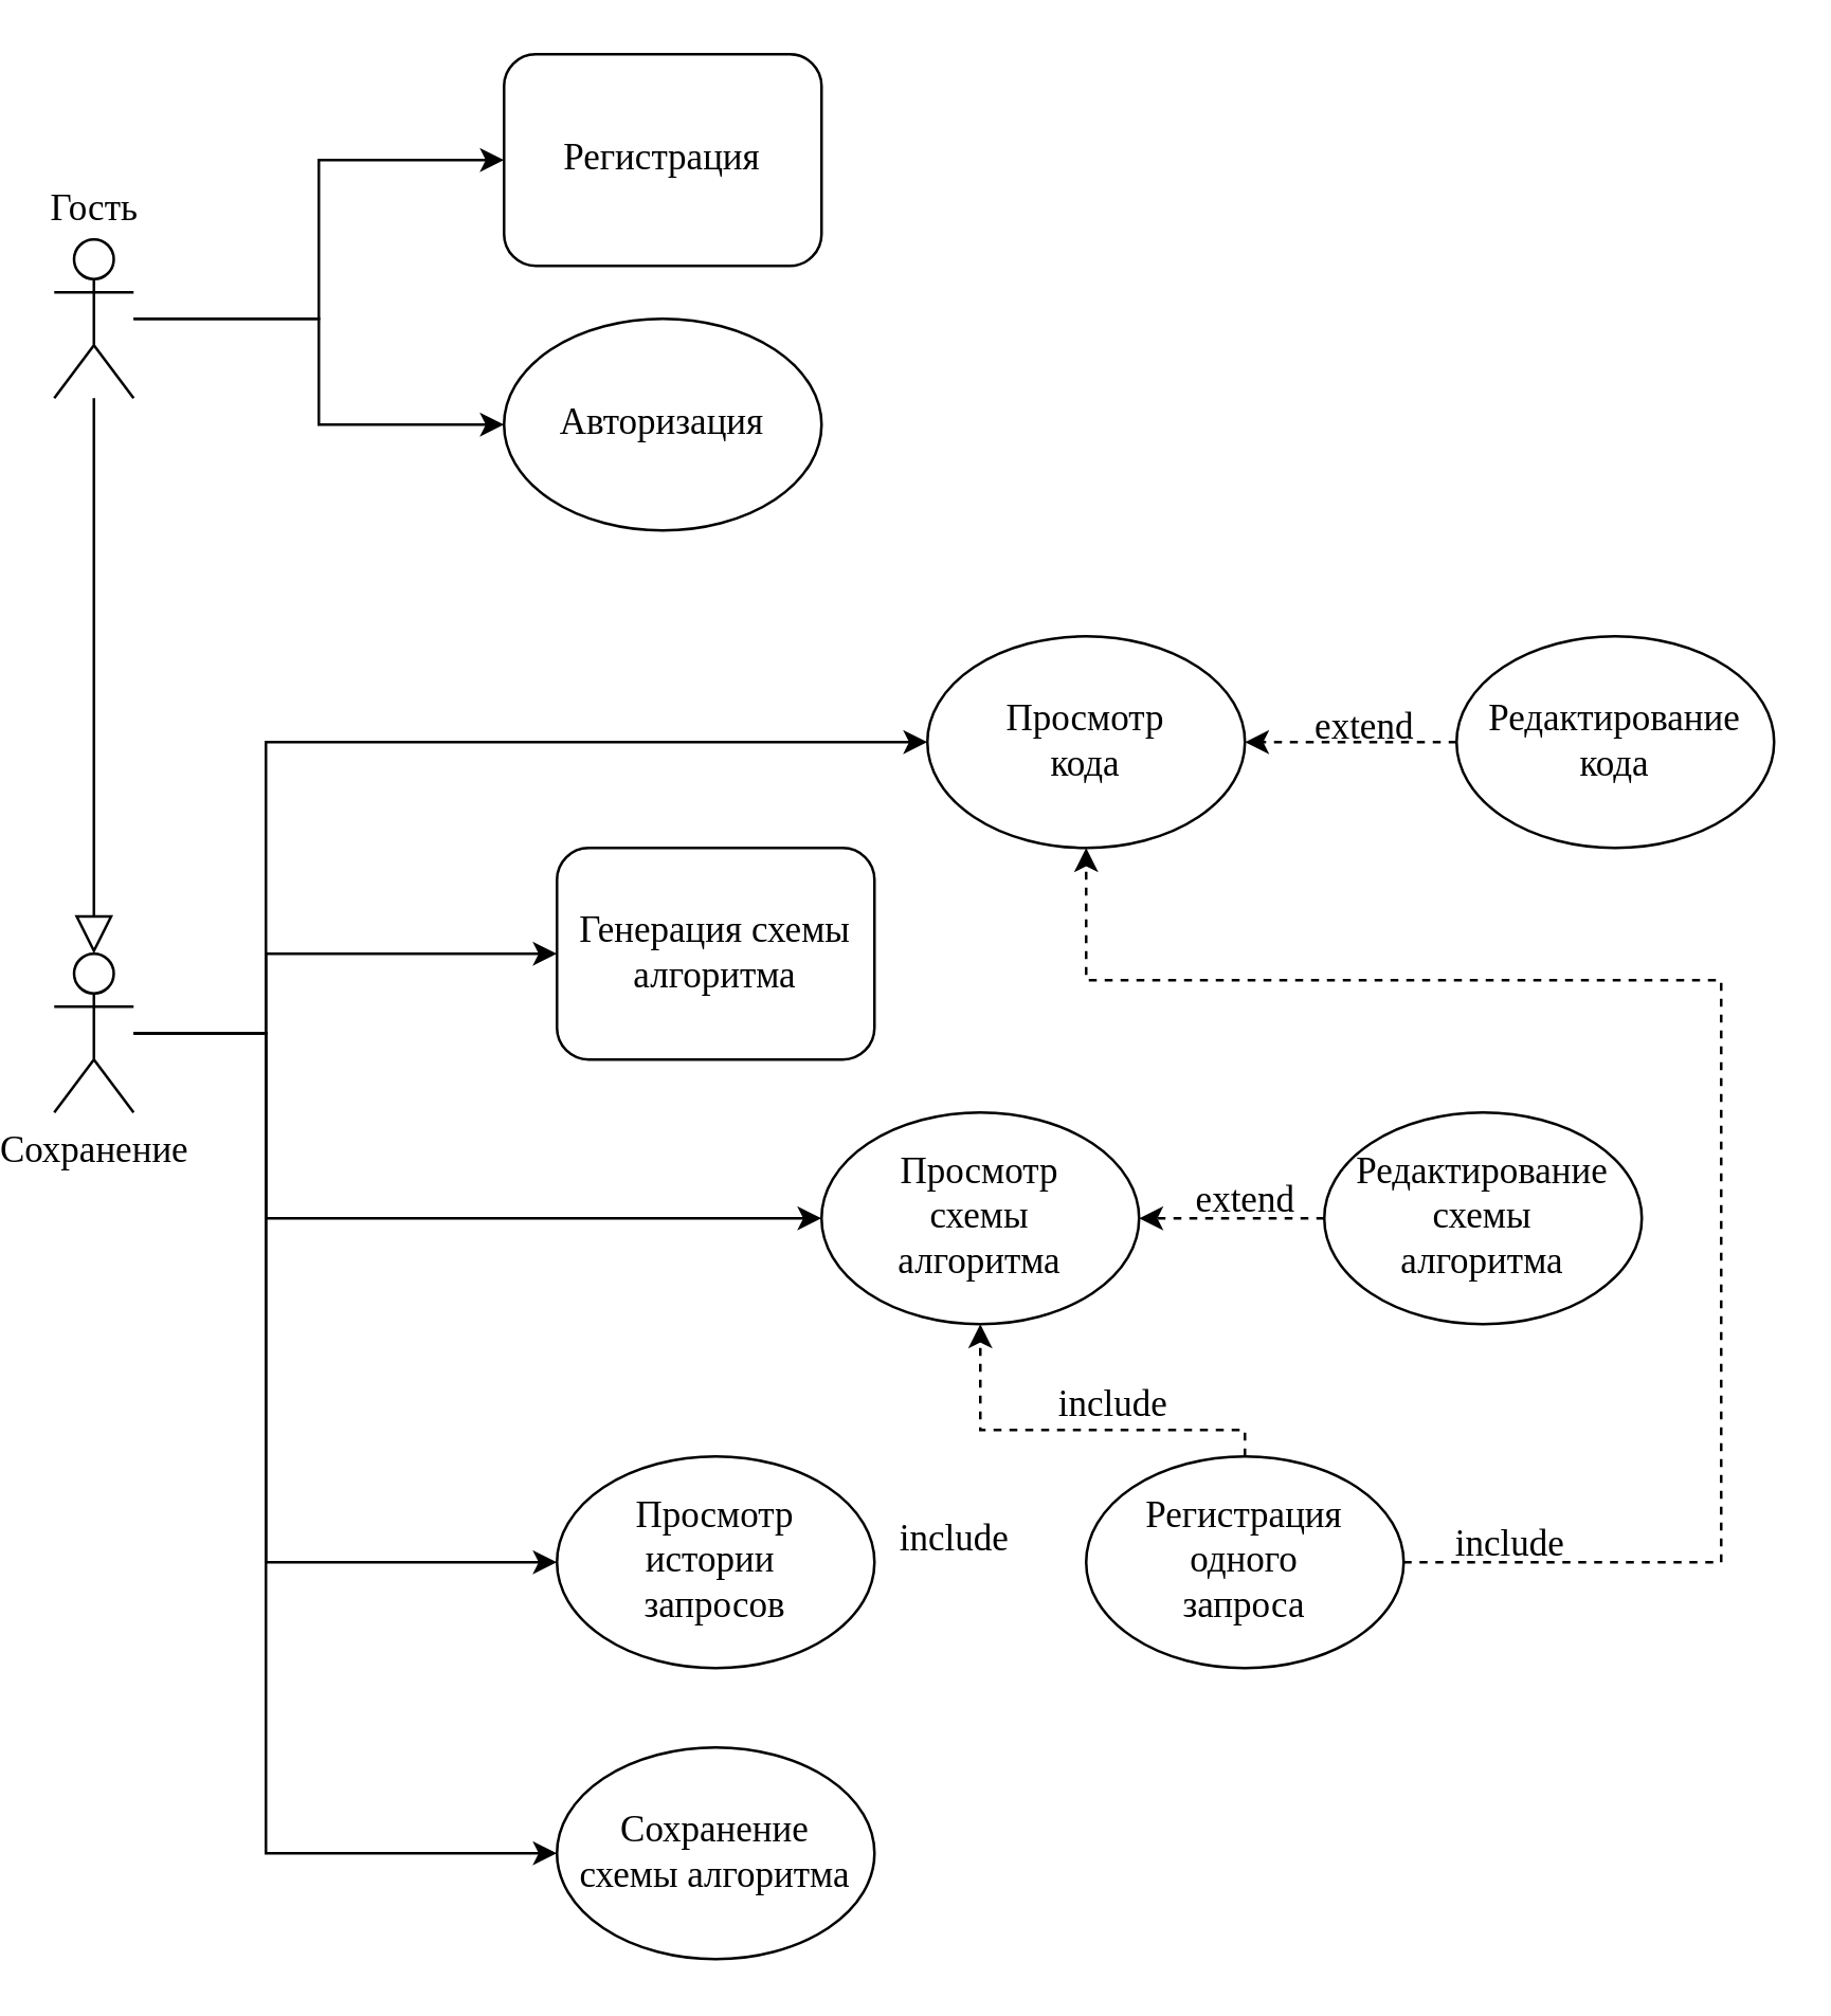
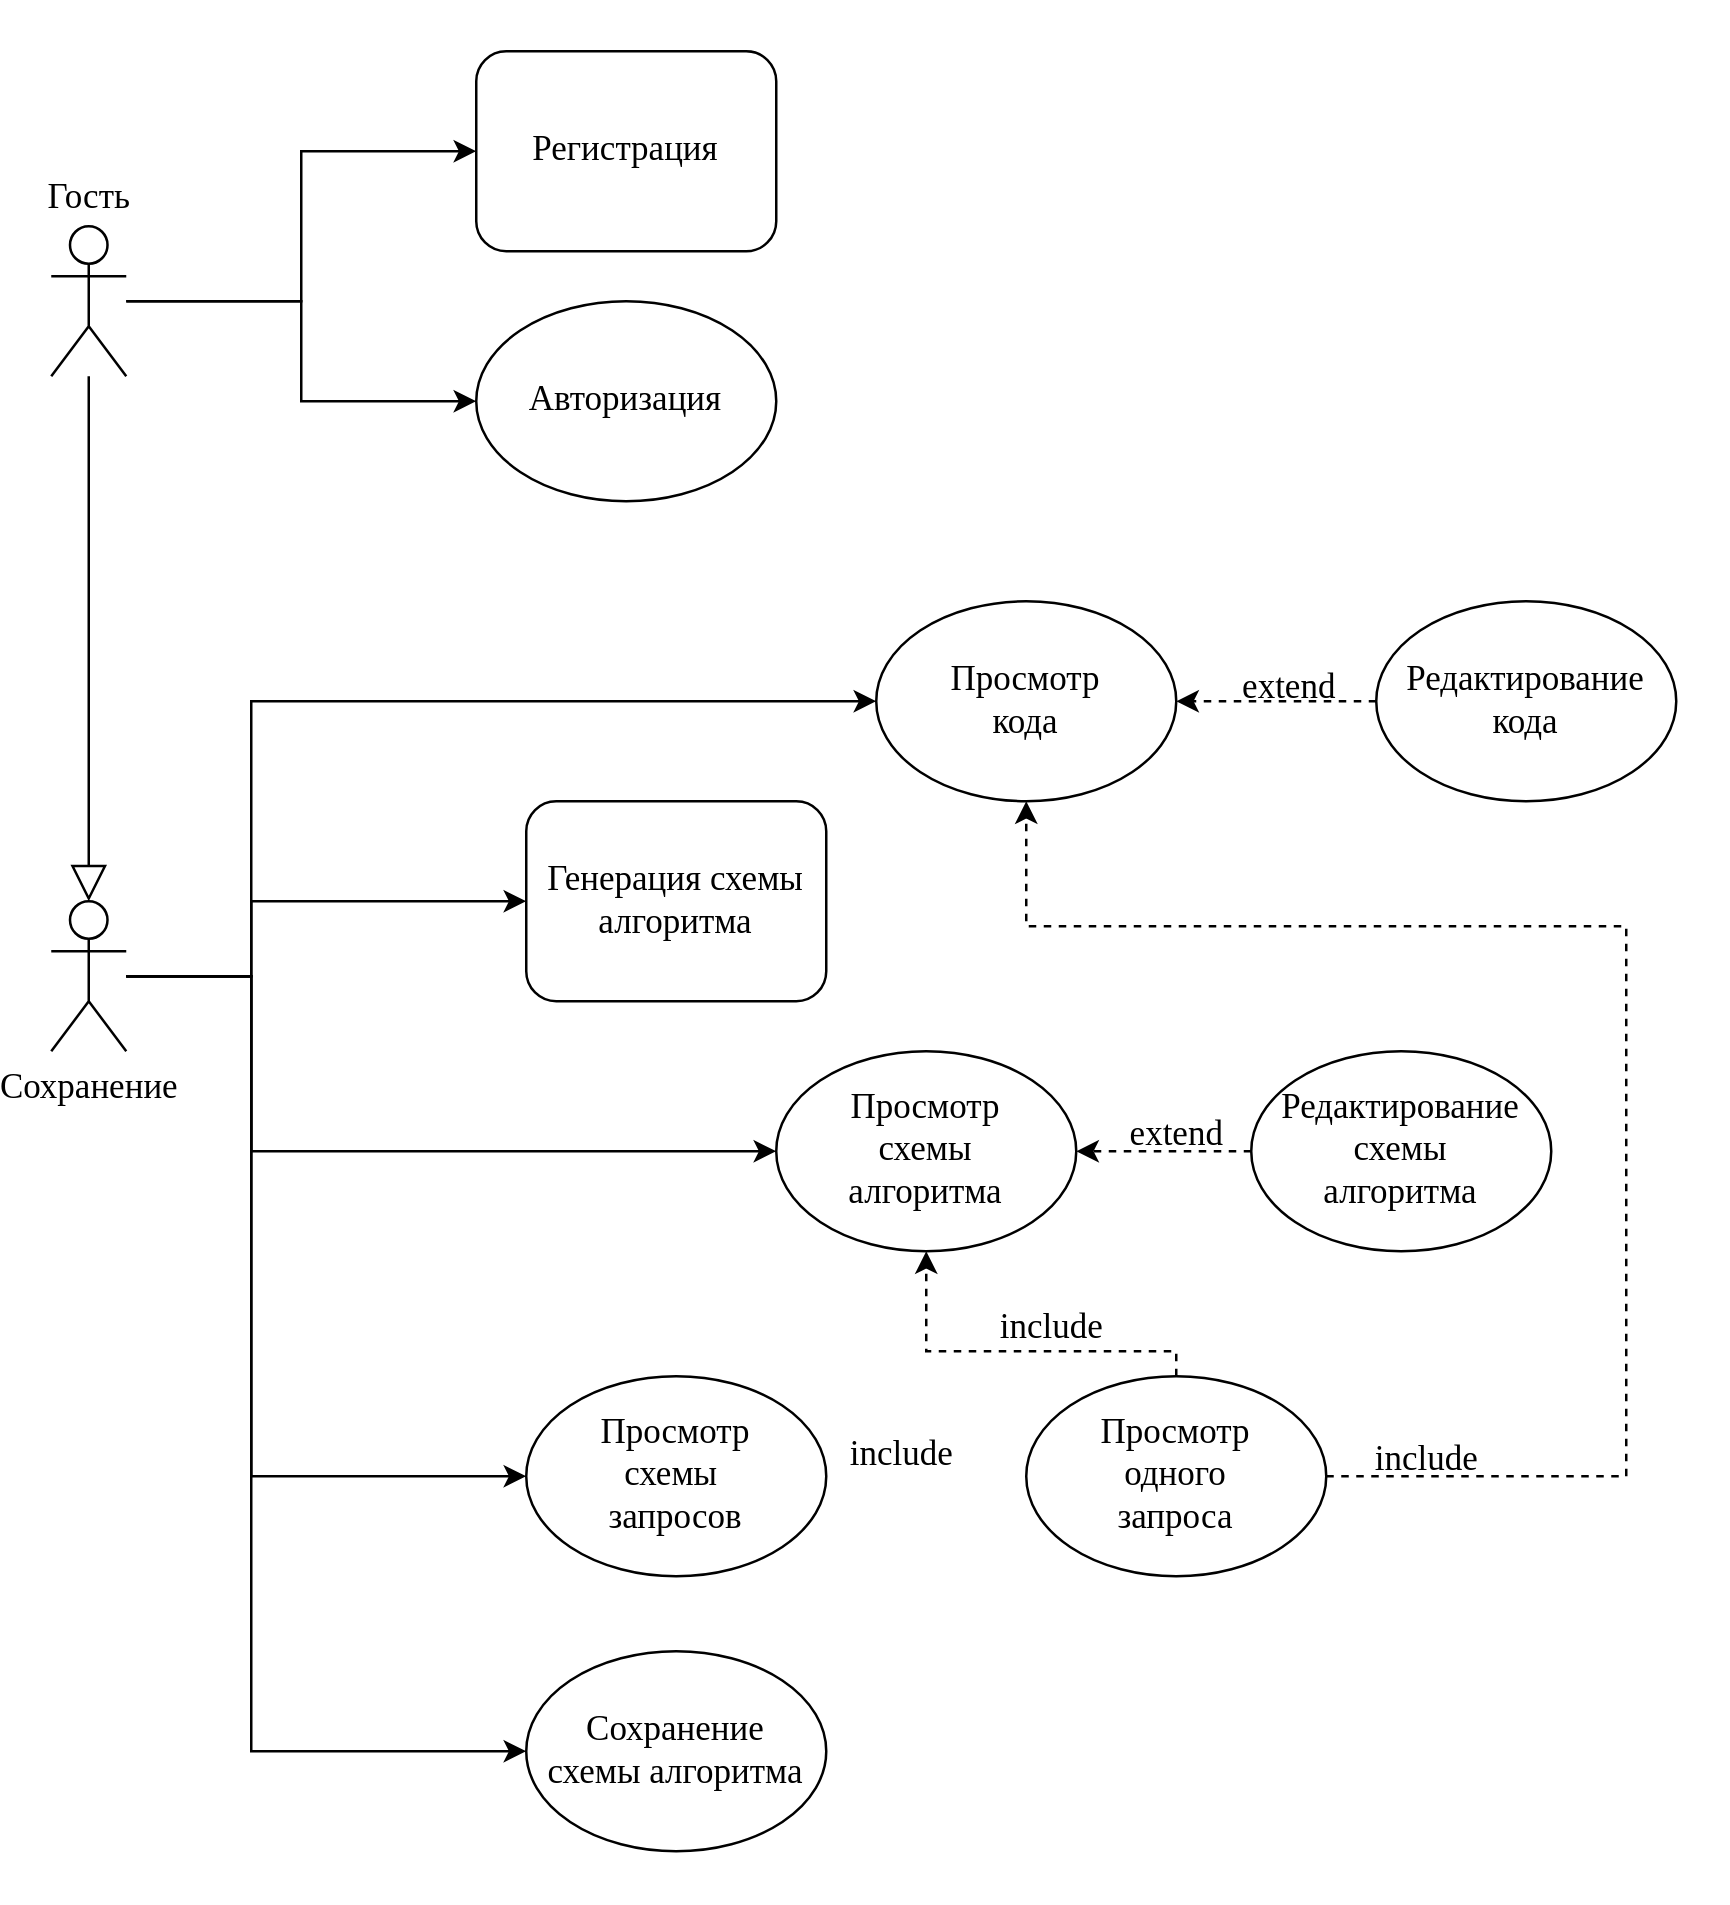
  <mxCell id="0" />
  <mxCell id="1" parent="0" />
  <mxCell id="2" style="edgeStyle=orthogonalEdgeStyle;rounded=0;orthogonalLoop=1;jettySize=auto;html=1;entryX=0;entryY=0.5;entryDx=0;entryDy=0;fontFamily=Times New Roman;fontSize=14;" parent="1" source="7" target="14" edge="1"><mxGeometry relative="1" as="geometry"><Array as="points"><mxPoint x="100" y="390" /><mxPoint x="100" y="280" /></Array></mxGeometry></mxCell>
  <mxCell id="3" style="edgeStyle=orthogonalEdgeStyle;rounded=0;orthogonalLoop=1;jettySize=auto;html=1;fontFamily=Times New Roman;fontSize=14;" parent="1" source="7" target="20" edge="1"><mxGeometry relative="1" as="geometry"><Array as="points"><mxPoint x="100" y="390" /><mxPoint x="100" y="460" /></Array></mxGeometry></mxCell>
  <mxCell id="4" style="edgeStyle=orthogonalEdgeStyle;rounded=0;orthogonalLoop=1;jettySize=auto;html=1;entryX=0;entryY=0.5;entryDx=0;entryDy=0;fontFamily=Times New Roman;fontSize=14;" parent="1" source="7" target="15" edge="1"><mxGeometry relative="1" as="geometry"><Array as="points"><mxPoint x="100" y="390" /><mxPoint x="100" y="360" /></Array></mxGeometry></mxCell>
  <mxCell id="5" style="edgeStyle=orthogonalEdgeStyle;rounded=0;orthogonalLoop=1;jettySize=auto;html=1;entryX=0;entryY=0.5;entryDx=0;entryDy=0;fontFamily=Times New Roman;fontSize=14;" parent="1" source="7" target="16" edge="1"><mxGeometry relative="1" as="geometry"><Array as="points"><mxPoint x="100" y="390" /><mxPoint x="100" y="590" /></Array></mxGeometry></mxCell>
  <mxCell id="6" style="edgeStyle=orthogonalEdgeStyle;rounded=0;orthogonalLoop=1;jettySize=auto;html=1;entryX=0;entryY=0.5;entryDx=0;entryDy=0;" parent="1" source="7" target="30" edge="1"><mxGeometry relative="1" as="geometry"><Array as="points"><mxPoint x="100" y="390" /><mxPoint x="100" y="700" /></Array></mxGeometry></mxCell>
  <mxCell id="7" value="Сохранение" style="shape=umlActor;verticalLabelPosition=bottom;verticalAlign=top;html=1;outlineConnect=0;fontFamily=Times New Roman;fontSize=14;" parent="1" vertex="1"><mxGeometry x="20" y="360" width="30" height="60" as="geometry" /></mxCell>
  <mxCell id="8" style="edgeStyle=orthogonalEdgeStyle;rounded=0;orthogonalLoop=1;jettySize=auto;html=1;entryX=0.5;entryY=0;entryDx=0;entryDy=0;entryPerimeter=0;endArrow=block;endFill=0;endSize=12;fontFamily=Times New Roman;fontSize=14;" parent="1" source="11" target="7" edge="1"><mxGeometry relative="1" as="geometry" /></mxCell>
  <mxCell id="9" style="edgeStyle=orthogonalEdgeStyle;rounded=0;orthogonalLoop=1;jettySize=auto;html=1;fontFamily=Times New Roman;fontSize=14;" parent="1" source="11" target="12" edge="1"><mxGeometry relative="1" as="geometry" /></mxCell>
  <mxCell id="10" style="edgeStyle=orthogonalEdgeStyle;rounded=0;orthogonalLoop=1;jettySize=auto;html=1;fontFamily=Times New Roman;fontSize=14;" parent="1" source="11" target="13" edge="1"><mxGeometry relative="1" as="geometry" /></mxCell>
  <mxCell id="11" value="Гость" style="shape=umlActor;verticalLabelPosition=top;verticalAlign=bottom;html=1;outlineConnect=0;fontFamily=Times New Roman;fontSize=14;labelPosition=center;align=center;" parent="1" vertex="1"><mxGeometry x="20" y="90" width="30" height="60" as="geometry" /></mxCell>
  <mxCell id="12" value="Регистрация" style="whiteSpace=wrap;html=1;fontFamily=Times New Roman;fontSize=14;rounded=1;" parent="1" vertex="1"><mxGeometry x="190" y="20" width="120" height="80" as="geometry" /></mxCell>
  <mxCell id="13" value="Авторизация" style="ellipse;whiteSpace=wrap;html=1;fontFamily=Times New Roman;fontSize=14;" parent="1" vertex="1"><mxGeometry x="190" y="120" width="120" height="80" as="geometry" /></mxCell>
  <mxCell id="14" value="Просмотр&lt;br style=&quot;font-size: 14px;&quot;&gt;кода" style="ellipse;whiteSpace=wrap;html=1;fontFamily=Times New Roman;fontSize=14;" parent="1" vertex="1"><mxGeometry x="350" y="240" width="120" height="80" as="geometry" /></mxCell>
  <mxCell id="15" value="Генерация схемы&lt;br style=&quot;font-size: 14px;&quot;&gt;алгоритма" style="whiteSpace=wrap;html=1;fontFamily=Times New Roman;fontSize=14;rounded=1;" parent="1" vertex="1"><mxGeometry x="210" y="320" width="120" height="80" as="geometry" /></mxCell>
- <mxCell id="16" value="Просмотр&lt;br style=&quot;font-size: 14px;&quot;&gt;истории&amp;nbsp;&lt;br style=&quot;font-size: 14px;&quot;&gt;запросов" style="ellipse;whiteSpace=wrap;html=1;fontFamily=Times New Roman;fontSize=14;" parent="1" vertex="1"><mxGeometry x="210" y="550" width="120" height="80" as="geometry" /></mxCell>
+ <mxCell id="16" value="Просмотр&lt;br style=&quot;font-size: 14px;&quot;&gt;схемы&amp;nbsp;&lt;br style=&quot;font-size: 14px;&quot;&gt;запросов" style="ellipse;whiteSpace=wrap;html=1;fontFamily=Times New Roman;fontSize=14;" parent="1" vertex="1"><mxGeometry x="210" y="550" width="120" height="80" as="geometry" /></mxCell>
  <mxCell id="17" style="edgeStyle=orthogonalEdgeStyle;rounded=0;orthogonalLoop=1;jettySize=auto;html=1;dashed=1;fontFamily=Times New Roman;fontSize=14;entryX=0.5;entryY=1;entryDx=0;entryDy=0;exitX=0.5;exitY=0;exitDx=0;exitDy=0;" parent="1" source="19" target="20" edge="1"><mxGeometry relative="1" as="geometry"><Array as="points"><mxPoint x="410" y="540" /><mxPoint x="300" y="540" /></Array></mxGeometry></mxCell>
  <mxCell id="18" style="edgeStyle=orthogonalEdgeStyle;rounded=0;orthogonalLoop=1;jettySize=auto;html=1;dashed=1;fontFamily=Times New Roman;fontSize=14;" parent="1" source="19" target="14" edge="1"><mxGeometry relative="1" as="geometry"><Array as="points"><mxPoint x="650" y="590" /><mxPoint x="650" y="370" /><mxPoint x="410" y="370" /></Array></mxGeometry></mxCell>
- <mxCell id="19" value="Регистрация&lt;br style=&quot;font-size: 14px;&quot;&gt;одного&lt;br style=&quot;font-size: 14px;&quot;&gt;запроса" style="ellipse;whiteSpace=wrap;html=1;fontFamily=Times New Roman;fontSize=14;" parent="1" vertex="1"><mxGeometry x="410" y="550" width="120" height="80" as="geometry" /></mxCell>
+ <mxCell id="19" value="Просмотр&lt;br style=&quot;font-size: 14px;&quot;&gt;одного&lt;br style=&quot;font-size: 14px;&quot;&gt;запроса" style="ellipse;whiteSpace=wrap;html=1;fontFamily=Times New Roman;fontSize=14;" parent="1" vertex="1"><mxGeometry x="410" y="550" width="120" height="80" as="geometry" /></mxCell>
  <mxCell id="20" value="Просмотр&lt;br style=&quot;font-size: 14px;&quot;&gt;схемы&lt;br style=&quot;font-size: 14px;&quot;&gt;алгоритма" style="ellipse;whiteSpace=wrap;html=1;fontFamily=Times New Roman;fontSize=14;" parent="1" vertex="1"><mxGeometry x="310" y="420" width="120" height="80" as="geometry" /></mxCell>
  <mxCell id="21" style="edgeStyle=orthogonalEdgeStyle;rounded=0;orthogonalLoop=1;jettySize=auto;html=1;fontFamily=Times New Roman;fontSize=14;dashed=1;" parent="1" source="22" target="14" edge="1"><mxGeometry relative="1" as="geometry" /></mxCell>
  <mxCell id="22" value="Редактирование&lt;br style=&quot;font-size: 14px;&quot;&gt;кода" style="ellipse;whiteSpace=wrap;html=1;fontFamily=Times New Roman;fontSize=14;" parent="1" vertex="1"><mxGeometry x="550" y="240" width="120" height="80" as="geometry" /></mxCell>
  <mxCell id="23" style="edgeStyle=orthogonalEdgeStyle;rounded=0;orthogonalLoop=1;jettySize=auto;html=1;fontFamily=Times New Roman;fontSize=14;dashed=1;" parent="1" source="24" target="20" edge="1"><mxGeometry relative="1" as="geometry" /></mxCell>
  <mxCell id="24" value="Редактирование&lt;br style=&quot;font-size: 14px;&quot;&gt;схемы&lt;br style=&quot;font-size: 14px;&quot;&gt;алгоритма" style="ellipse;whiteSpace=wrap;html=1;fontFamily=Times New Roman;fontSize=14;" parent="1" vertex="1"><mxGeometry x="500" y="420" width="120" height="80" as="geometry" /></mxCell>
  <mxCell id="25" value="include" style="text;html=1;align=center;verticalAlign=middle;resizable=0;points=[];autosize=1;strokeColor=none;fillColor=none;fontFamily=Times New Roman;fontSize=14;" parent="1" vertex="1"><mxGeometry x="390" y="516" width="60" height="30" as="geometry" /></mxCell>
  <mxCell id="26" value="include" style="text;html=1;align=center;verticalAlign=middle;resizable=0;points=[];autosize=1;strokeColor=none;fillColor=none;fontFamily=Times New Roman;fontSize=14;" parent="1" vertex="1"><mxGeometry x="330" y="567" width="60" height="30" as="geometry" /></mxCell>
  <mxCell id="27" value="include" style="text;html=1;align=center;verticalAlign=middle;resizable=0;points=[];autosize=1;strokeColor=none;fillColor=none;fontFamily=Times New Roman;fontSize=14;" parent="1" vertex="1"><mxGeometry x="540" y="569" width="60" height="30" as="geometry" /></mxCell>
  <mxCell id="28" value="extend" style="text;html=1;align=center;verticalAlign=middle;resizable=0;points=[];autosize=1;strokeColor=none;fillColor=none;fontFamily=Times New Roman;fontSize=14;" parent="1" vertex="1"><mxGeometry x="440" y="439" width="60" height="30" as="geometry" /></mxCell>
  <mxCell id="29" value="extend" style="text;html=1;align=center;verticalAlign=middle;resizable=0;points=[];autosize=1;strokeColor=none;fillColor=none;fontFamily=Times New Roman;fontSize=14;" parent="1" vertex="1"><mxGeometry x="485" y="260" width="60" height="30" as="geometry" /></mxCell>
  <mxCell id="30" value="Сохранение&lt;br&gt;схемы алгоритма" style="ellipse;whiteSpace=wrap;html=1;fontFamily=Times New Roman;fontSize=14;" parent="1" vertex="1"><mxGeometry x="210" y="660" width="120" height="80" as="geometry" /></mxCell>
